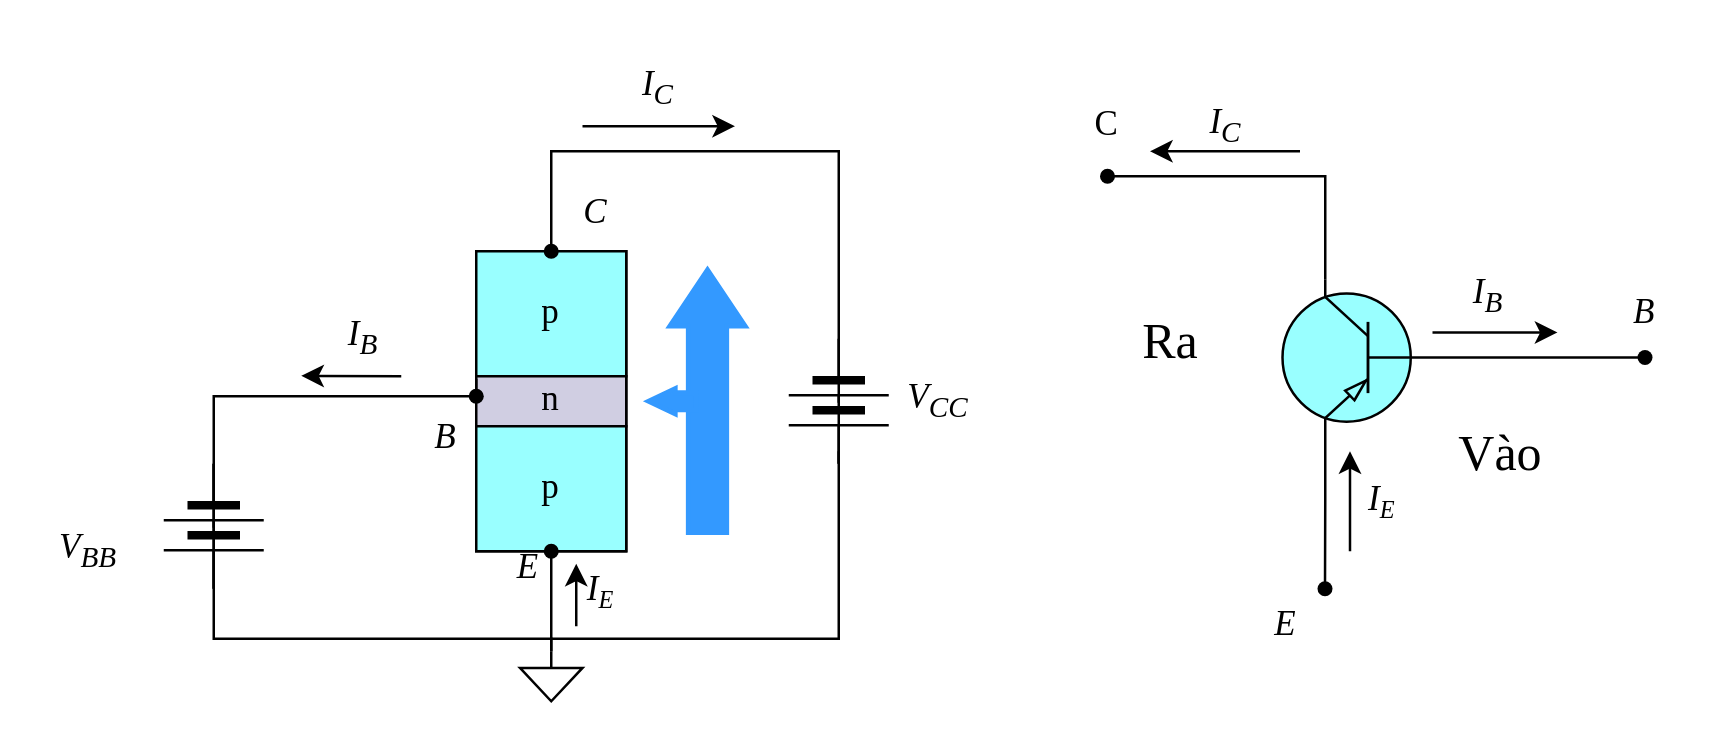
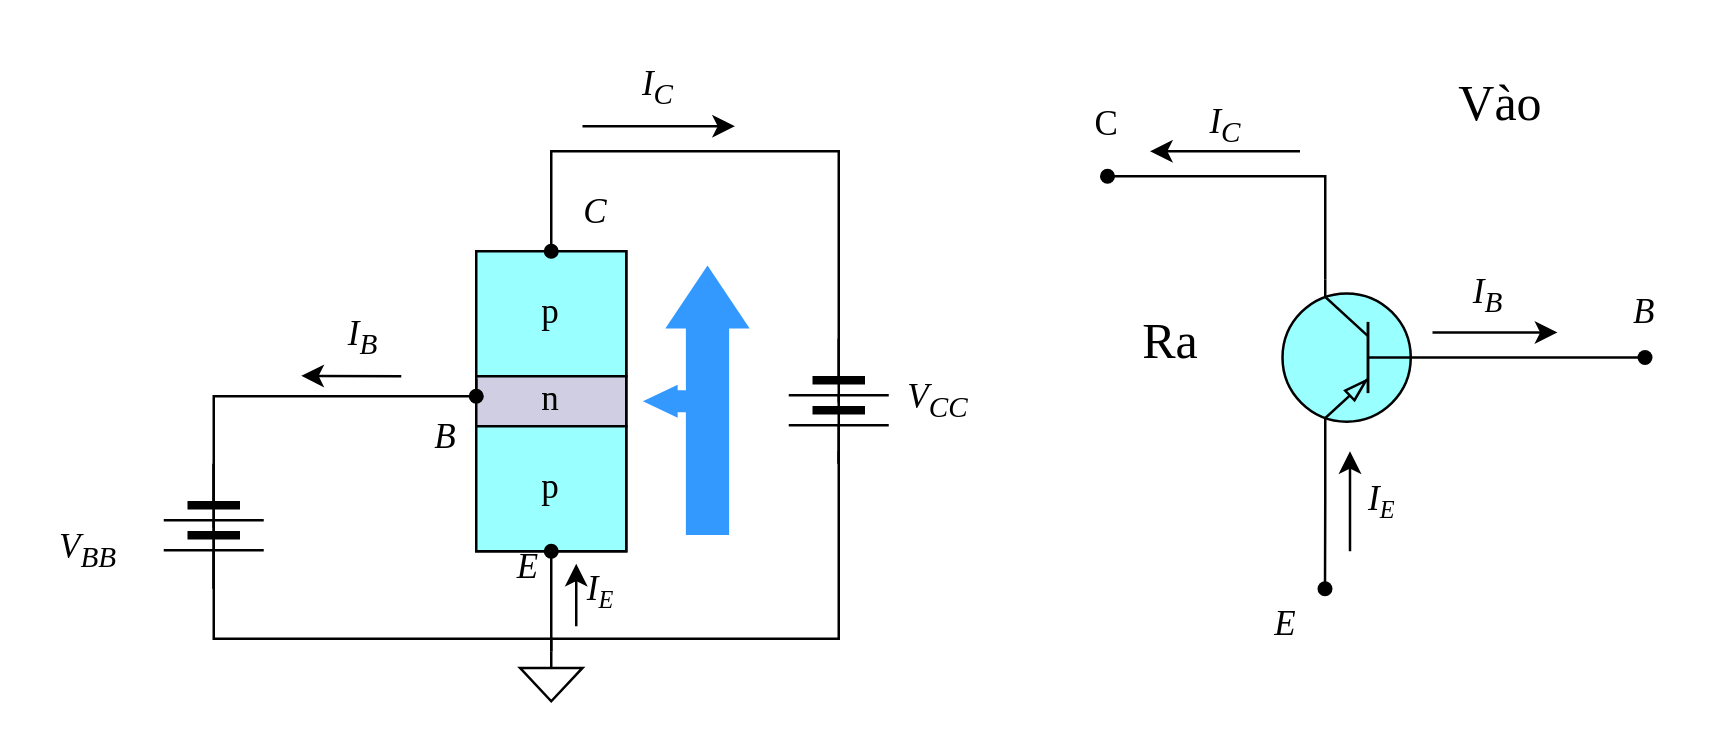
  <mxCell id="0" />
  <mxCell id="1" parent="0" />
  <mxCell id="2" style="edgeStyle=orthogonalEdgeStyle;shape=connector;rounded=0;orthogonalLoop=1;jettySize=auto;html=1;exitX=1;exitY=0.5;exitDx=0;exitDy=0;entryX=0.5;entryY=0;entryDx=0;entryDy=0;labelBackgroundColor=default;strokeColor=default;align=center;verticalAlign=middle;fontFamily=Helvetica;fontSize=11;fontColor=default;endArrow=none;endFill=0;" parent="1" source="3" target="19" edge="1"><mxGeometry relative="1" as="geometry"><Array as="points"><mxPoint x="335" y="60" /><mxPoint x="220" y="60" /></Array></mxGeometry></mxCell>
  <mxCell id="3" value="" style="pointerEvents=1;verticalLabelPosition=bottom;shadow=0;dashed=0;align=center;html=1;verticalAlign=top;shape=mxgraph.electrical.miscellaneous.batteryStack;rotation=90;" parent="1" vertex="1"><mxGeometry x="310" y="140" width="50" height="40" as="geometry" /></mxCell>
  <mxCell id="4" value="" style="shape=waypoint;sketch=0;size=6;pointerEvents=1;points=[];fillColor=none;resizable=0;rotatable=0;perimeter=centerPerimeter;snapToPoint=1;fontFamily=Helvetica;fontSize=11;fontColor=default;" parent="1" vertex="1"><mxGeometry x="432.5" y="60" width="20" height="20" as="geometry" /></mxCell>
  <mxCell id="5" value="" style="shape=waypoint;sketch=0;size=6;pointerEvents=1;points=[];fillColor=none;resizable=0;rotatable=0;perimeter=centerPerimeter;snapToPoint=1;fontFamily=Helvetica;fontSize=11;fontColor=default;" parent="1" vertex="1"><mxGeometry x="519.5" y="225" width="20" height="20" as="geometry" /></mxCell>
  <mxCell id="6" value="" style="shape=waypoint;sketch=0;size=6;pointerEvents=1;points=[];fillColor=none;resizable=0;rotatable=0;perimeter=centerPerimeter;snapToPoint=1;fontFamily=Helvetica;fontSize=11;fontColor=default;" parent="1" vertex="1"><mxGeometry x="647.5" y="132.5" width="20" height="20" as="geometry" /></mxCell>
  <mxCell id="7" value="&lt;span style=&quot;font-size: 14px; font-weight: normal;&quot;&gt;C&lt;/span&gt;" style="text;html=1;strokeColor=none;fillColor=none;align=center;verticalAlign=middle;whiteSpace=wrap;rounded=0;fontSize=14;fontFamily=Times New Roman;fontColor=default;fontStyle=1" parent="1" vertex="1"><mxGeometry x="430" y="40" width="25" height="20" as="geometry" /></mxCell>
  <mxCell id="8" value="&lt;span style=&quot;font-size: 14px; font-weight: normal;&quot;&gt;E&lt;/span&gt;" style="text;html=1;strokeColor=none;fillColor=none;align=center;verticalAlign=middle;whiteSpace=wrap;rounded=0;fontSize=14;fontFamily=Times New Roman;fontColor=default;fontStyle=3" parent="1" vertex="1"><mxGeometry x="504.5" y="240" width="18" height="20" as="geometry" /></mxCell>
  <mxCell id="9" value="&lt;span style=&quot;font-size: 14px; font-weight: normal;&quot;&gt;B&lt;/span&gt;" style="text;html=1;strokeColor=none;fillColor=none;align=center;verticalAlign=middle;whiteSpace=wrap;rounded=0;fontSize=14;fontFamily=Times New Roman;fontColor=default;fontStyle=3" parent="1" vertex="1"><mxGeometry x="645" y="115" width="25" height="20" as="geometry" /></mxCell>
  <mxCell id="10" value="" style="endArrow=classic;html=1;rounded=0;labelBackgroundColor=default;strokeColor=default;align=center;verticalAlign=middle;fontFamily=Helvetica;fontSize=11;fontColor=default;shape=connector;" parent="1" edge="1"><mxGeometry width="50" height="50" relative="1" as="geometry"><mxPoint x="572.5" y="132.5" as="sourcePoint" /><mxPoint x="622.5" y="132.5" as="targetPoint" /></mxGeometry></mxCell>
  <mxCell id="11" value="" style="endArrow=classic;html=1;rounded=0;labelBackgroundColor=default;strokeColor=default;align=center;verticalAlign=middle;fontFamily=Helvetica;fontSize=11;fontColor=default;shape=connector;" parent="1" edge="1"><mxGeometry width="50" height="50" relative="1" as="geometry"><mxPoint x="539.5" y="220" as="sourcePoint" /><mxPoint x="539.5" y="180" as="targetPoint" /></mxGeometry></mxCell>
  <mxCell id="12" value="" style="endArrow=classic;html=1;rounded=0;labelBackgroundColor=default;strokeColor=default;align=center;verticalAlign=middle;fontFamily=Helvetica;fontSize=11;fontColor=default;shape=connector;" parent="1" edge="1"><mxGeometry width="50" height="50" relative="1" as="geometry"><mxPoint x="519.5" y="60" as="sourcePoint" /><mxPoint x="459.5" y="60" as="targetPoint" /></mxGeometry></mxCell>
  <mxCell id="13" value="&lt;span style=&quot;font-weight: 400;&quot;&gt;I&lt;sub&gt;C&lt;/sub&gt;&lt;/span&gt;" style="text;html=1;strokeColor=none;fillColor=none;align=center;verticalAlign=middle;whiteSpace=wrap;rounded=0;fontSize=14;fontFamily=Times New Roman;fontColor=default;fontStyle=3" parent="1" vertex="1"><mxGeometry x="474.5" y="35" width="30" height="30" as="geometry" /></mxCell>
  <mxCell id="14" value="&lt;span style=&quot;font-weight: 400;&quot;&gt;I&lt;sub&gt;B&lt;/sub&gt;&lt;/span&gt;" style="text;html=1;strokeColor=none;fillColor=none;align=center;verticalAlign=middle;whiteSpace=wrap;rounded=0;fontSize=14;fontFamily=Times New Roman;fontColor=default;fontStyle=3" parent="1" vertex="1"><mxGeometry x="579.5" y="102.5" width="30" height="30" as="geometry" /></mxCell>
  <mxCell id="15" value="&lt;span style=&quot;font-weight: 400;&quot;&gt;I&lt;span style=&quot;font-size: 11.667px;&quot;&gt;&lt;sub&gt;E&lt;/sub&gt;&lt;/span&gt;&lt;/span&gt;" style="text;html=1;strokeColor=none;fillColor=none;align=center;verticalAlign=middle;whiteSpace=wrap;rounded=0;fontSize=14;fontFamily=Times New Roman;fontColor=default;fontStyle=3" parent="1" vertex="1"><mxGeometry x="539.5" y="190" width="25" height="20" as="geometry" /></mxCell>
  <mxCell id="16" value="&lt;span style=&quot;font-weight: 400; font-size: 20px;&quot;&gt;Ra&lt;/span&gt;" style="text;html=1;strokeColor=none;fillColor=none;align=center;verticalAlign=middle;whiteSpace=wrap;rounded=0;fontSize=20;fontFamily=Times New Roman;fontColor=default;fontStyle=1" parent="1" vertex="1"><mxGeometry x="437.5" y="120" width="60" height="30" as="geometry" /></mxCell>
- <mxCell id="17" value="&lt;span style=&quot;font-weight: 400; font-size: 20px;&quot;&gt;Vào&lt;/span&gt;" style="text;html=1;strokeColor=none;fillColor=none;align=center;verticalAlign=middle;whiteSpace=wrap;rounded=0;fontSize=20;fontFamily=Times New Roman;fontColor=default;fontStyle=1" parent="1" vertex="1"><mxGeometry x="569.5" y="165" width="60" height="30" as="geometry" /></mxCell>
+ <mxCell id="17" value="&lt;span style=&quot;font-weight: 400; font-size: 20px;&quot;&gt;Vào&lt;/span&gt;" style="text;html=1;strokeColor=none;fillColor=none;align=center;verticalAlign=middle;whiteSpace=wrap;rounded=0;fontSize=20;fontFamily=Times New Roman;fontColor=default;fontStyle=1" parent="1" vertex="1"><mxGeometry x="569.5" y="25" width="60" height="30" as="geometry" /></mxCell>
  <mxCell id="18" value="" style="shape=process;whiteSpace=wrap;html=1;backgroundOutline=1;fontFamily=Helvetica;fontSize=11;fontColor=default;rotation=90;size=0.417;verticalAlign=middle;" parent="1" vertex="1"><mxGeometry x="160" y="130" width="120" height="60" as="geometry" /></mxCell>
  <mxCell id="19" value="&lt;span style=&quot;font-size: 14px; font-weight: normal;&quot;&gt;p&lt;/span&gt;" style="text;html=1;strokeColor=#000000;fillColor=#99FFFF;align=center;verticalAlign=middle;whiteSpace=wrap;rounded=0;fontSize=14;fontFamily=Times New Roman;fontStyle=1" parent="1" vertex="1"><mxGeometry x="190" y="100" width="60" height="50" as="geometry" /></mxCell>
  <mxCell id="20" value="&lt;span style=&quot;font-size: 14px; font-weight: normal;&quot;&gt;n&lt;/span&gt;" style="text;html=1;strokeColor=#000000;fillColor=#d0cee2;align=center;verticalAlign=middle;whiteSpace=wrap;rounded=0;fontSize=14;fontFamily=Times New Roman;fontStyle=1" parent="1" vertex="1"><mxGeometry x="190" y="150" width="60" height="20" as="geometry" /></mxCell>
  <mxCell id="21" style="edgeStyle=orthogonalEdgeStyle;shape=connector;rounded=0;orthogonalLoop=1;jettySize=auto;html=1;exitX=0.5;exitY=1;exitDx=0;exitDy=0;labelBackgroundColor=default;strokeColor=default;align=center;verticalAlign=middle;fontFamily=Helvetica;fontSize=11;fontColor=default;endArrow=none;endFill=0;" parent="1" source="22" edge="1"><mxGeometry relative="1" as="geometry"><mxPoint x="220" y="260" as="targetPoint" /></mxGeometry></mxCell>
  <mxCell id="22" value="&lt;span style=&quot;font-size: 14px; font-weight: normal;&quot;&gt;p&lt;/span&gt;" style="text;html=1;strokeColor=#000000;fillColor=#99FFFF;align=center;verticalAlign=middle;whiteSpace=wrap;rounded=0;fontSize=14;fontFamily=Times New Roman;fontStyle=1;labelBackgroundColor=none;labelBorderColor=none;" parent="1" vertex="1"><mxGeometry x="190" y="170" width="60" height="50" as="geometry" /></mxCell>
  <mxCell id="23" style="edgeStyle=orthogonalEdgeStyle;shape=connector;rounded=0;orthogonalLoop=1;jettySize=auto;html=1;exitDx=0;exitDy=0;entryX=0;entryY=0.5;entryDx=0;entryDy=0;labelBackgroundColor=default;strokeColor=default;align=center;verticalAlign=middle;fontFamily=Helvetica;fontSize=11;fontColor=default;endArrow=none;endFill=0;" parent="1" source="37" target="20" edge="1"><mxGeometry relative="1" as="geometry" /></mxCell>
  <mxCell id="24" value="" style="pointerEvents=1;verticalLabelPosition=bottom;shadow=0;dashed=0;align=center;html=1;verticalAlign=top;shape=mxgraph.electrical.miscellaneous.batteryStack;rotation=90;" parent="1" vertex="1"><mxGeometry x="60" y="190" width="50" height="40" as="geometry" /></mxCell>
  <mxCell id="25" value="" style="pointerEvents=1;verticalLabelPosition=bottom;shadow=0;dashed=0;align=center;html=1;verticalAlign=top;shape=mxgraph.electrical.signal_sources.signal_ground;fontFamily=Helvetica;fontSize=11;fontColor=default;" parent="1" vertex="1"><mxGeometry x="207.5" y="260" width="25" height="20" as="geometry" /></mxCell>
  <mxCell id="26" style="edgeStyle=orthogonalEdgeStyle;shape=connector;rounded=0;orthogonalLoop=1;jettySize=auto;html=1;exitX=0;exitY=0.5;exitDx=0;exitDy=0;entryX=0.5;entryY=0;entryDx=0;entryDy=0;entryPerimeter=0;labelBackgroundColor=default;strokeColor=default;align=center;verticalAlign=middle;fontFamily=Helvetica;fontSize=11;fontColor=default;endArrow=none;endFill=0;" parent="1" edge="1"><mxGeometry relative="1" as="geometry"><mxPoint x="335" y="180" as="sourcePoint" /><mxPoint x="220" y="255" as="targetPoint" /><Array as="points"><mxPoint x="335" y="255" /></Array></mxGeometry></mxCell>
  <mxCell id="27" style="edgeStyle=orthogonalEdgeStyle;shape=connector;rounded=0;orthogonalLoop=1;jettySize=auto;html=1;exitX=0;exitY=0.5;exitDx=0;exitDy=0;entryX=0.5;entryY=0;entryDx=0;entryDy=0;entryPerimeter=0;labelBackgroundColor=default;strokeColor=default;align=center;verticalAlign=middle;fontFamily=Helvetica;fontSize=11;fontColor=default;endArrow=none;endFill=0;" parent="1" source="24" target="25" edge="1"><mxGeometry relative="1" as="geometry"><Array as="points"><mxPoint x="85" y="255" /><mxPoint x="220" y="255" /></Array></mxGeometry></mxCell>
  <mxCell id="28" value="" style="endArrow=classic;html=1;rounded=0;labelBackgroundColor=default;strokeColor=default;align=center;verticalAlign=middle;fontFamily=Helvetica;fontSize=11;fontColor=default;shape=connector;" parent="1" edge="1"><mxGeometry width="50" height="50" relative="1" as="geometry"><mxPoint x="230" y="250" as="sourcePoint" /><mxPoint x="230" y="225" as="targetPoint" /></mxGeometry></mxCell>
  <mxCell id="29" value="&lt;span style=&quot;font-weight: 400;&quot;&gt;I&lt;span style=&quot;font-size: 11.667px;&quot;&gt;&lt;sub&gt;E&lt;/sub&gt;&lt;/span&gt;&lt;/span&gt;" style="text;html=1;strokeColor=none;fillColor=none;align=center;verticalAlign=middle;whiteSpace=wrap;rounded=0;fontSize=14;fontFamily=Times New Roman;fontColor=default;fontStyle=3" parent="1" vertex="1"><mxGeometry x="231" y="221" width="17.5" height="30" as="geometry" /></mxCell>
  <mxCell id="30" value="" style="endArrow=classic;html=1;rounded=0;labelBackgroundColor=default;strokeColor=default;align=center;verticalAlign=middle;fontFamily=Helvetica;fontSize=11;fontColor=default;shape=connector;" parent="1" edge="1"><mxGeometry width="50" height="50" relative="1" as="geometry"><mxPoint x="232.5" y="50" as="sourcePoint" /><mxPoint x="293.5" y="50" as="targetPoint" /></mxGeometry></mxCell>
  <mxCell id="31" value="&lt;span style=&quot;font-weight: 400;&quot;&gt;I&lt;sub&gt;C&lt;/sub&gt;&lt;/span&gt;" style="text;html=1;strokeColor=none;fillColor=none;align=center;verticalAlign=middle;whiteSpace=wrap;rounded=0;fontSize=14;fontFamily=Times New Roman;fontColor=default;fontStyle=3" parent="1" vertex="1"><mxGeometry x="248" y="20" width="30" height="30" as="geometry" /></mxCell>
  <mxCell id="32" value="" style="endArrow=classic;html=1;rounded=0;labelBackgroundColor=default;strokeColor=default;align=center;verticalAlign=middle;fontFamily=Helvetica;fontSize=11;fontColor=default;shape=connector;exitX=1;exitY=1;exitDx=0;exitDy=0;" parent="1" edge="1" source="33"><mxGeometry width="50" height="50" relative="1" as="geometry"><mxPoint x="150" y="149.84" as="sourcePoint" /><mxPoint x="120" y="149.84" as="targetPoint" /></mxGeometry></mxCell>
  <mxCell id="33" value="&lt;span style=&quot;font-weight: 400;&quot;&gt;I&lt;sub&gt;B&lt;/sub&gt;&lt;/span&gt;" style="text;html=1;strokeColor=none;fillColor=none;align=center;verticalAlign=middle;whiteSpace=wrap;rounded=0;fontSize=14;fontFamily=Times New Roman;fontColor=default;fontStyle=3" parent="1" vertex="1"><mxGeometry x="130" y="120" width="30" height="30" as="geometry" /></mxCell>
  <mxCell id="34" value="&lt;span style=&quot;font-weight: 400;&quot;&gt;V&lt;sub&gt;CC&lt;/sub&gt;&lt;/span&gt;" style="text;html=1;strokeColor=none;fillColor=none;align=center;verticalAlign=middle;whiteSpace=wrap;rounded=0;fontSize=14;fontFamily=Times New Roman;fontColor=default;fontStyle=3" parent="1" vertex="1"><mxGeometry x="360" y="145" width="30" height="30" as="geometry" /></mxCell>
  <mxCell id="35" value="&lt;span style=&quot;font-weight: 400;&quot;&gt;V&lt;sub&gt;BB&lt;/sub&gt;&lt;/span&gt;" style="text;html=1;strokeColor=none;fillColor=none;align=center;verticalAlign=middle;whiteSpace=wrap;rounded=0;fontSize=14;fontFamily=Times New Roman;fontColor=default;fontStyle=3" parent="1" vertex="1"><mxGeometry x="20" y="205" width="30" height="30" as="geometry" /></mxCell>
  <mxCell id="36" value="" style="edgeStyle=orthogonalEdgeStyle;shape=connector;rounded=0;orthogonalLoop=1;jettySize=auto;html=1;exitX=1;exitY=0.5;exitDx=0;exitDy=0;entryDx=0;entryDy=0;labelBackgroundColor=default;strokeColor=default;align=center;verticalAlign=middle;fontFamily=Helvetica;fontSize=11;fontColor=default;endArrow=none;endFill=0;" parent="1" edge="1" source="24"><mxGeometry relative="1" as="geometry"><mxPoint x="85" y="178" as="sourcePoint" /><mxPoint x="190" y="151" as="targetPoint" /><Array as="points"><mxPoint x="85" y="158" /><mxPoint x="190" y="158" /></Array></mxGeometry></mxCell>
  <mxCell id="37" value="" style="shape=waypoint;sketch=0;size=6;pointerEvents=1;points=[];fillColor=none;resizable=0;rotatable=0;perimeter=centerPerimeter;snapToPoint=1;fontFamily=Helvetica;fontSize=11;fontColor=default;" parent="1" vertex="1"><mxGeometry x="180" y="148" width="20" height="20" as="geometry" /></mxCell>
  <mxCell id="38" value="" style="shape=waypoint;sketch=0;size=6;pointerEvents=1;points=[];fillColor=none;resizable=0;rotatable=0;perimeter=centerPerimeter;snapToPoint=1;fontFamily=Helvetica;fontSize=11;fontColor=default;" parent="1" vertex="1"><mxGeometry x="210" y="90" width="20" height="20" as="geometry" /></mxCell>
  <mxCell id="39" value="" style="shape=waypoint;sketch=0;size=6;pointerEvents=1;points=[];fillColor=none;resizable=0;rotatable=0;perimeter=centerPerimeter;snapToPoint=1;fontFamily=Helvetica;fontSize=11;fontColor=default;" parent="1" vertex="1"><mxGeometry x="210" y="210" width="20" height="20" as="geometry" /></mxCell>
  <mxCell id="40" value="&lt;span style=&quot;font-size: 14px; font-weight: normal;&quot;&gt;C&lt;/span&gt;" style="text;html=1;strokeColor=none;fillColor=none;align=center;verticalAlign=middle;whiteSpace=wrap;rounded=0;fontSize=14;fontFamily=Times New Roman;fontColor=default;fontStyle=3" parent="1" vertex="1"><mxGeometry x="207.5" y="70" width="60" height="30" as="geometry" /></mxCell>
  <mxCell id="41" value="&lt;span style=&quot;font-size: 14px; font-weight: normal;&quot;&gt;B&lt;/span&gt;" style="text;html=1;strokeColor=none;fillColor=none;align=center;verticalAlign=middle;whiteSpace=wrap;rounded=0;fontSize=14;fontFamily=Times New Roman;fontColor=default;fontStyle=3" parent="1" vertex="1"><mxGeometry x="147.5" y="160" width="60" height="30" as="geometry" /></mxCell>
  <mxCell id="42" value="&lt;span style=&quot;font-size: 14px; font-weight: normal;&quot;&gt;E&lt;/span&gt;" style="text;html=1;strokeColor=none;fillColor=none;align=center;verticalAlign=middle;whiteSpace=wrap;rounded=0;fontSize=14;fontFamily=Times New Roman;fontColor=default;fontStyle=3" parent="1" vertex="1"><mxGeometry x="200" y="220" width="21.5" height="14" as="geometry" /></mxCell>
  <mxCell id="43" value="" style="verticalLabelPosition=bottom;verticalAlign=top;html=1;strokeWidth=2;shape=mxgraph.arrows2.arrow;dy=0.49;dx=22.4;notch=0;fontFamily=Helvetica;fontSize=11;rotation=-90;fillColor=#3399FF;strokeColor=#3399FF;" parent="1" vertex="1"><mxGeometry x="230" y="145" width="105" height="30" as="geometry" /></mxCell>
  <mxCell id="44" value="" style="verticalLabelPosition=bottom;verticalAlign=top;html=1;strokeWidth=2;shape=mxgraph.arrows2.arrow;dy=0.32;dx=10.56;notch=0;fontFamily=Helvetica;fontSize=11;fontColor=default;rotation=-180;fillColor=#3399FF;strokeColor=#3399FF;" parent="1" vertex="1"><mxGeometry x="259" y="155" width="19" height="10" as="geometry" /></mxCell>
  <mxCell id="45" style="edgeStyle=orthogonalEdgeStyle;rounded=0;orthogonalLoop=1;jettySize=auto;html=1;exitX=0;exitY=0.5;exitDx=0;exitDy=0;exitPerimeter=0;endArrow=none;endFill=0;" edge="1" parent="1" source="47" target="6"><mxGeometry relative="1" as="geometry" /></mxCell>
  <mxCell id="46" style="edgeStyle=orthogonalEdgeStyle;shape=connector;rounded=0;orthogonalLoop=1;jettySize=auto;html=1;exitX=0.7;exitY=0;exitDx=0;exitDy=0;exitPerimeter=0;labelBackgroundColor=default;strokeColor=default;align=center;verticalAlign=middle;fontFamily=Helvetica;fontSize=11;fontColor=default;endArrow=none;endFill=0;" edge="1" parent="1" source="47" target="5"><mxGeometry relative="1" as="geometry" /></mxCell>
  <mxCell id="47" value="" style="verticalLabelPosition=bottom;shadow=0;dashed=0;align=center;html=1;verticalAlign=top;shape=mxgraph.electrical.transistors.pnp_transistor_1;rotation=-180;fillColor=#99FFFF;strokeColor=#000000;strokeWidth=1;" vertex="1" parent="1"><mxGeometry x="512.5" y="105" width="57" height="75" as="geometry" /></mxCell>
  <mxCell id="48" style="edgeStyle=orthogonalEdgeStyle;shape=connector;rounded=0;orthogonalLoop=1;jettySize=auto;html=1;exitX=0.7;exitY=1;exitDx=0;exitDy=0;exitPerimeter=0;labelBackgroundColor=default;strokeColor=default;align=center;verticalAlign=middle;fontFamily=Helvetica;fontSize=11;fontColor=default;endArrow=none;endFill=0;" edge="1" parent="1" source="47"><mxGeometry relative="1" as="geometry"><mxPoint x="442.5" y="70" as="targetPoint" /><Array as="points"><mxPoint x="529.5" y="70" /></Array></mxGeometry></mxCell>
